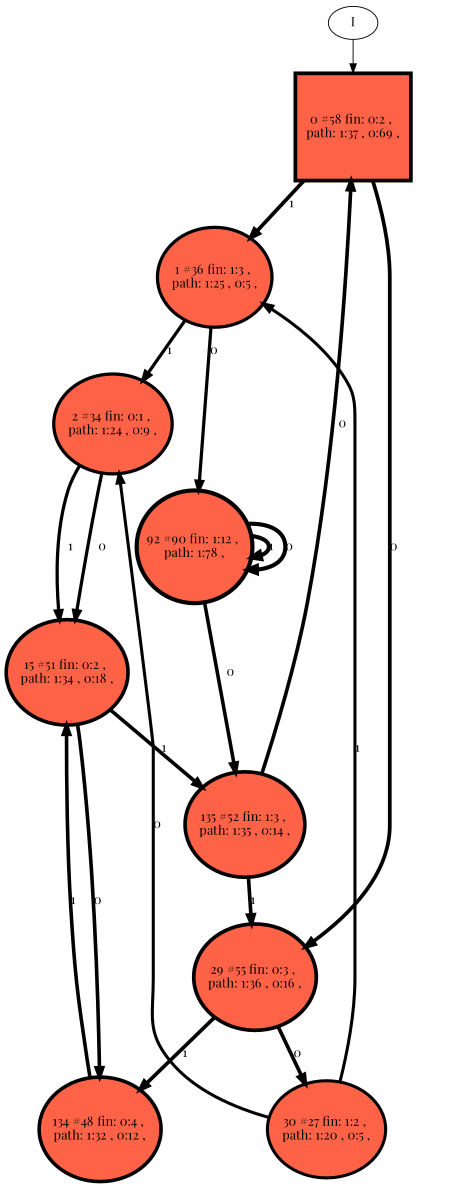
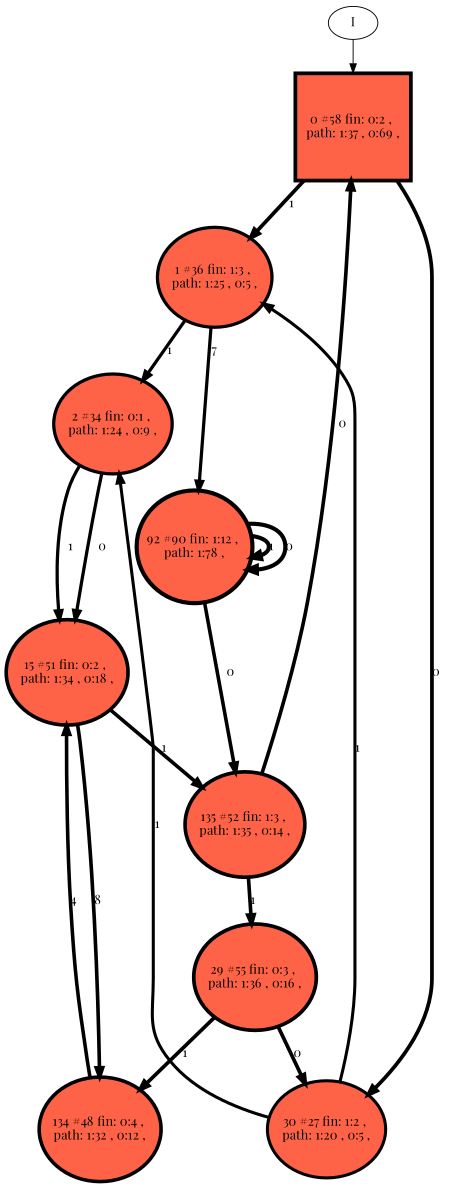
  digraph {
    fontname="Playfair Display"
    node [fillcolor=tomato fontname="Playfair Display" style=filled]
    edge [fontname="Playfair Display" penwidth=4.07754]
    n1 [height=1.62483 label="0 #58 fin: 0:2 , \n path: 1:37 , 0:69 , " penwidth=4.07754 shape=box width=1.62483]
    n2 [height=1.50992 label="1 #36 fin: 1:3 , \n path: 1:25 , 0:5 , " penwidth=3.52636 width=1.50992]
    n3 [height=1.6145 label="29 #55 fin: 0:3 , \n path: 1:36 , 0:16 , " penwidth=4.02535 width=1.6145]
    n4 [height=1.5163 label="2 #34 fin: 0:1 , \n path: 1:24 , 0:9 , " penwidth=3.55535 width=1.5163]
    n5 [height=1.70672 label="92 #90 fin: 1:12 , \n path: 1:78 , " penwidth=4.51086 width=1.70672]
    n6 [height=1.58756 label="134 #48 fin: 0:4 , \n path: 1:32 , 0:12 , " penwidth=3.89182 width=1.58756]
    n7 [height=1.46608 label="30 #27 fin: 1:2 , \n path: 1:20 , 0:5 , " penwidth=3.3322 width=1.46608]
    I [fillcolor="" style=""]
    n9 [height=1.59964 label="15 #51 fin: 0:2 , \n path: 1:34 , 0:18 , " penwidth=3.95124 width=1.59964]
    n10 [height=1.60348 label="135 #52 fin: 1:3 , \n path: 1:35 , 0:14 , " penwidth=3.97029 width=1.60348]
    n1 -> n2 [label="1 "]
-   n1 -> n3 [label="0 "]
+   n1 -> n7 [label="0 "]
    n2 -> n4 [label="1 " penwidth=3.52636]
-   n2 -> n5 [label="0 " penwidth=3.52636]
+   n2 -> n5 [label="7 " penwidth=3.52636]
    n3 -> n6 [label="1 " penwidth=4.02535]
    n3 -> n7 [label="0 " penwidth=4.02535]
    n4 -> n9 [label="1 " penwidth=3.55535]
    n4 -> n9 [label="0 " penwidth=3.55535]
    n5 -> n5 [label="1 " penwidth=4.51086]
    n5 -> n5 [label="0 " penwidth=4.51086]
    n5 -> n10 [label="0 " penwidth=3.89182]
-   n6 -> n9 [label="1 " penwidth=3.89182]
+   n6 -> n9 [label="4 " penwidth=3.89182]
    n7 -> n2 [label="1 " penwidth=3.3322]
-   n7 -> n4 [label="0 " penwidth=3.3322]
+   n7 -> n4 [label="1 " penwidth=3.3322]
    I -> n1 [penwidth=""]
-   n9 -> n6 [label="0 " penwidth=3.95124]
+   n9 -> n6 [label="8 " penwidth=3.95124]
    n9 -> n10 [label="1 " penwidth=3.95124]
    n10 -> n1 [label="0 " penwidth=3.97029]
    n10 -> n3 [label="1 " penwidth=3.97029]
  }
